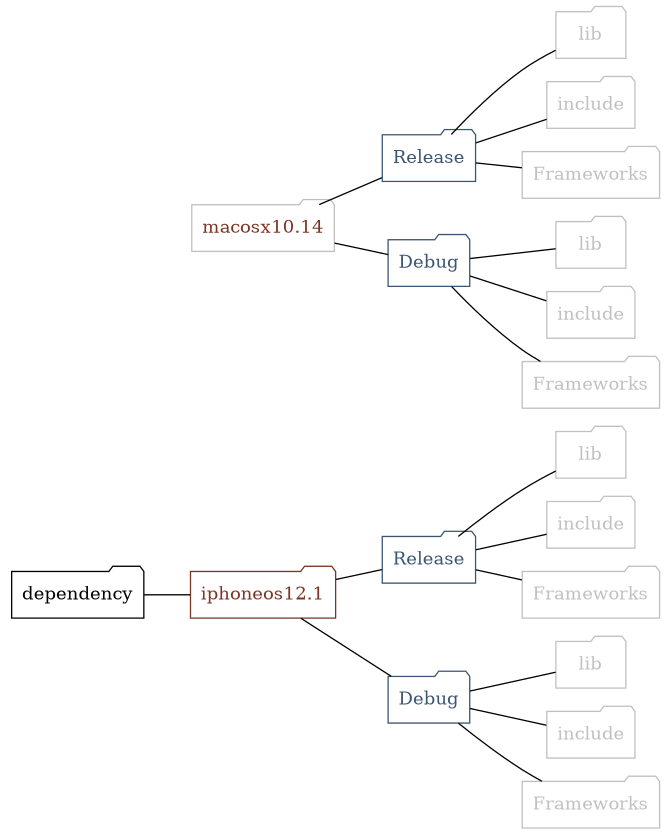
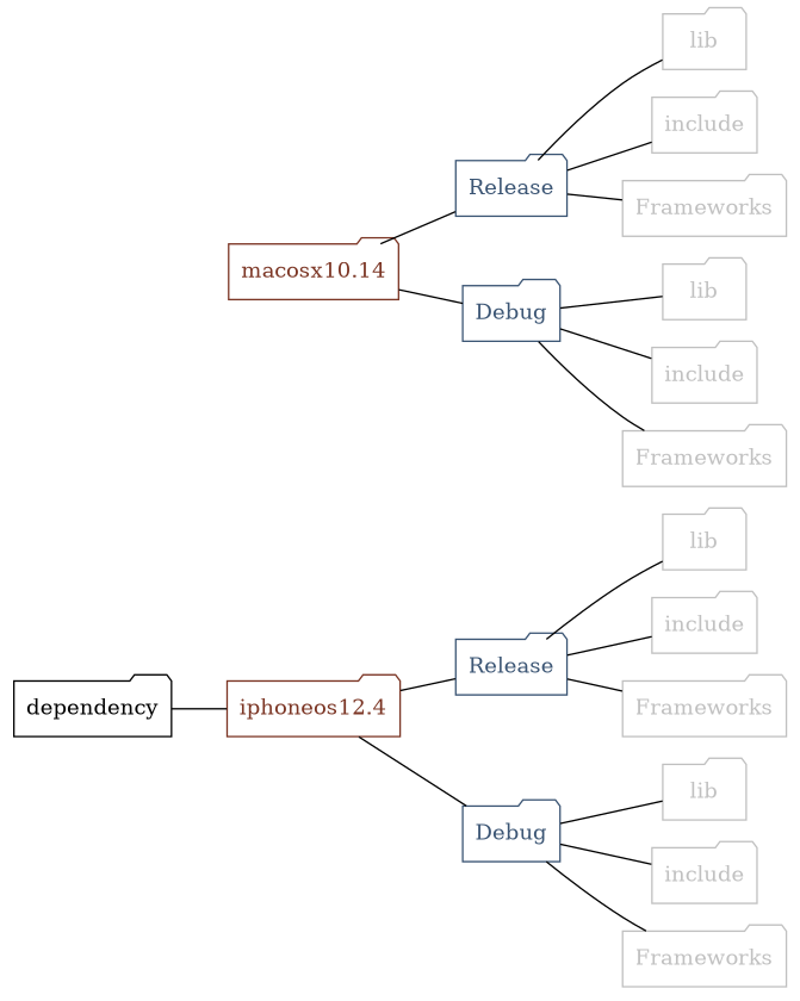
  digraph {
    rankdir=LR
    node [color=gray fontcolor=gray shape=folder]
    edge [arrowhead=none color=black]
-   "iphoneos12.1" [color="#7b3524" fontcolor="#7b3524"]
-   "macosx10.14" [fontcolor="#7b3524"]
+   "iphoneos12.1" [color="#7b3524" fontcolor="#7b3524" label="iphoneos12.4"]
+   "macosx10.14" [color="#7b3524" fontcolor="#7b3524"]
    Release [color="#3b5574" fontcolor="#3b5574"]
    n4 [color="#3b5574" fontcolor="#3b5574" label=Release]
    n5 [color="#3b5574" fontcolor="#3b5574" label=Debug]
    n6 [color="#3b5574" fontcolor="#3b5574" label=Debug]
    lib
    include
    Frameworks
    n10 [label=lib]
    n11 [label=include]
    n12 [label=Frameworks]
    n13 [label=lib]
    n14 [label=include]
    n15 [label=Frameworks]
    n16 [label=lib]
    n17 [label=include]
    n18 [label=Frameworks]
    dependency [color=black fontcolor=black]
    subgraph sub_1 {
      rank=same
      "iphoneos12.1"
      "macosx10.14"
    }
    subgraph sub_2 {
      rank=same
      Release
      n4
      n5
      n6
    }
    "iphoneos12.1" -> n4
    "iphoneos12.1" -> n6
    "macosx10.14" -> Release
    "macosx10.14" -> n5
    Release -> lib
    Release -> include
    Release -> Frameworks
    n4 -> n10
    n4 -> n11
    n4 -> n12
    n5 -> n13
    n5 -> n14
    n5 -> n15
    n6 -> n16
    n6 -> n17
    n6 -> n18
    dependency -> "iphoneos12.1"
  }
